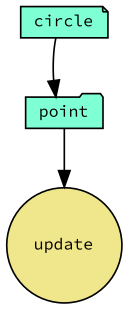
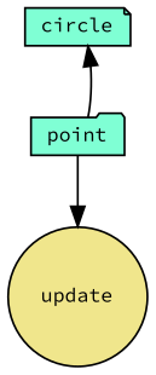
  digraph {
    fontname="Source Code Pro"
    rankdir=TB
    node [color=black fillcolor=aquamarine fontname="Source Code Pro" fontsize=10 style=filled]
    edge [color=black fontname="Source Code Pro" fontsize=10 labelfontname=Helvetica labelfontsize=10 style=solid]
    n1 [fontcolor=black height=0.2 label=circle shape=note width=0.4]
    n2 [height=0.2 label=point shape=folder width=0.4]
    n3 [fillcolor=khaki height=0.2 label=update shape=circle width=0.4]
-   n1 -> n2
+   n2 -> n1
    n2 -> n3
  }
